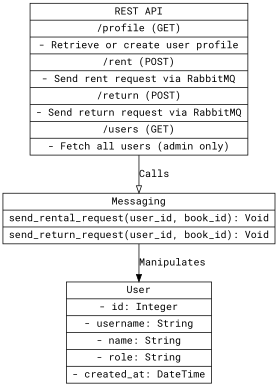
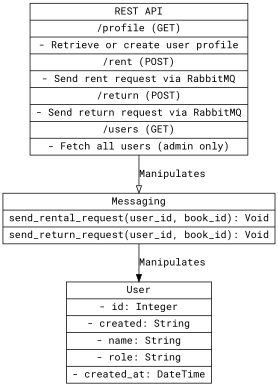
  digraph {
    fontname="Roboto Mono"
    node [fontname="Roboto Mono" shape=record]
    edge [fontname="Roboto Mono"]
    n1 [label="{ REST API | /profile (GET) | - Retrieve or create user profile | /rent (POST) | - Send rent request via RabbitMQ | /return (POST) | - Send return request via RabbitMQ | /users (GET) | - Fetch all users (admin only) }"]
    n2 [label="{ Messaging | send_rental_request(user_id, book_id): Void | send_return_request(user_id, book_id): Void }"]
-   n3 [label="{ User | - id: Integer | - username: String | - name: String | - role: String | - created_at: DateTime }"]
-   n1 -> n2 [arrowhead=onormal label=Calls]
+   n3 [label="{ User | - id: Integer | - created: String | - name: String | - role: String | - created_at: DateTime }"]
+   n1 -> n2 [arrowhead=onormal label=Manipulates]
    n2 -> n3 [arrowhead=normal label=Manipulates]
  }
